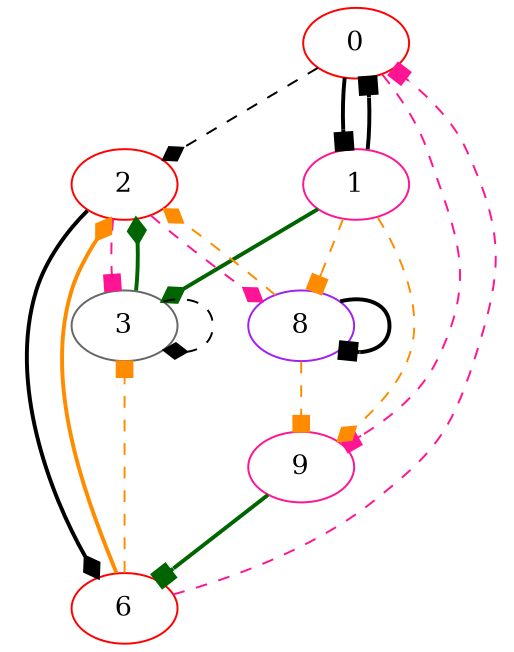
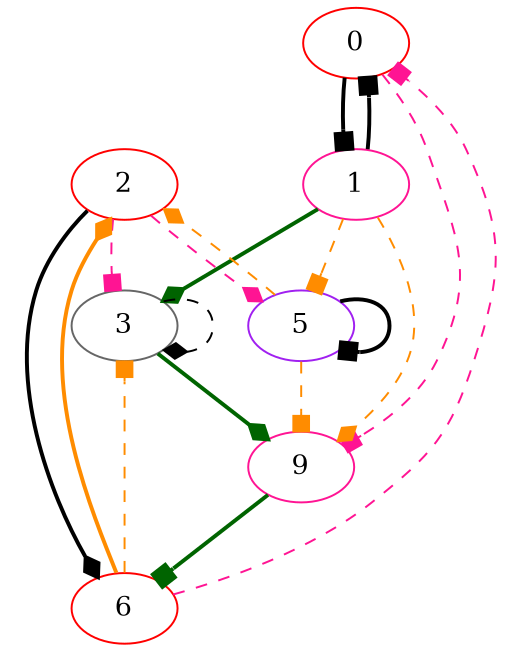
  digraph {
    node [color=red]
    edge [arrowhead=box color=black style=dashed]
    0
    2
    1 [color=deeppink]
    n4 [color=deeppink label=9]
    3 [color=gray40]
-   5 [color=purple label=8]
+   5 [color=purple]
    6
-   0 -> 2 [arrowhead=diamond]
    0 -> 1 [style=bold]
    0 -> n4 [color=deeppink]
    2 -> 3 [color=deeppink]
    2 -> 5 [arrowhead=diamond color=deeppink]
    2 -> 6 [arrowhead=diamond style=bold]
    1 -> 0 [style=bold]
    1 -> n4 [arrowhead=diamond color=darkorange]
    1 -> 3 [arrowhead=diamond color=darkgreen style=bold]
    1 -> 5 [color=darkorange]
    n4 -> 6 [color=darkgreen style=bold]
-   3 -> 2 [arrowhead=diamond color=darkgreen style=bold]
+   3 -> n4 [arrowhead=diamond color=darkgreen style=bold]
    3 -> 3 [arrowhead=diamond]
    5 -> 2 [arrowhead=diamond color=darkorange]
    5 -> n4 [color=darkorange]
    5 -> 5 [style=bold]
    6 -> 0 [color=deeppink]
    6 -> 2 [arrowhead=diamond color=darkorange style=bold]
    6 -> 3 [color=darkorange]
  }
